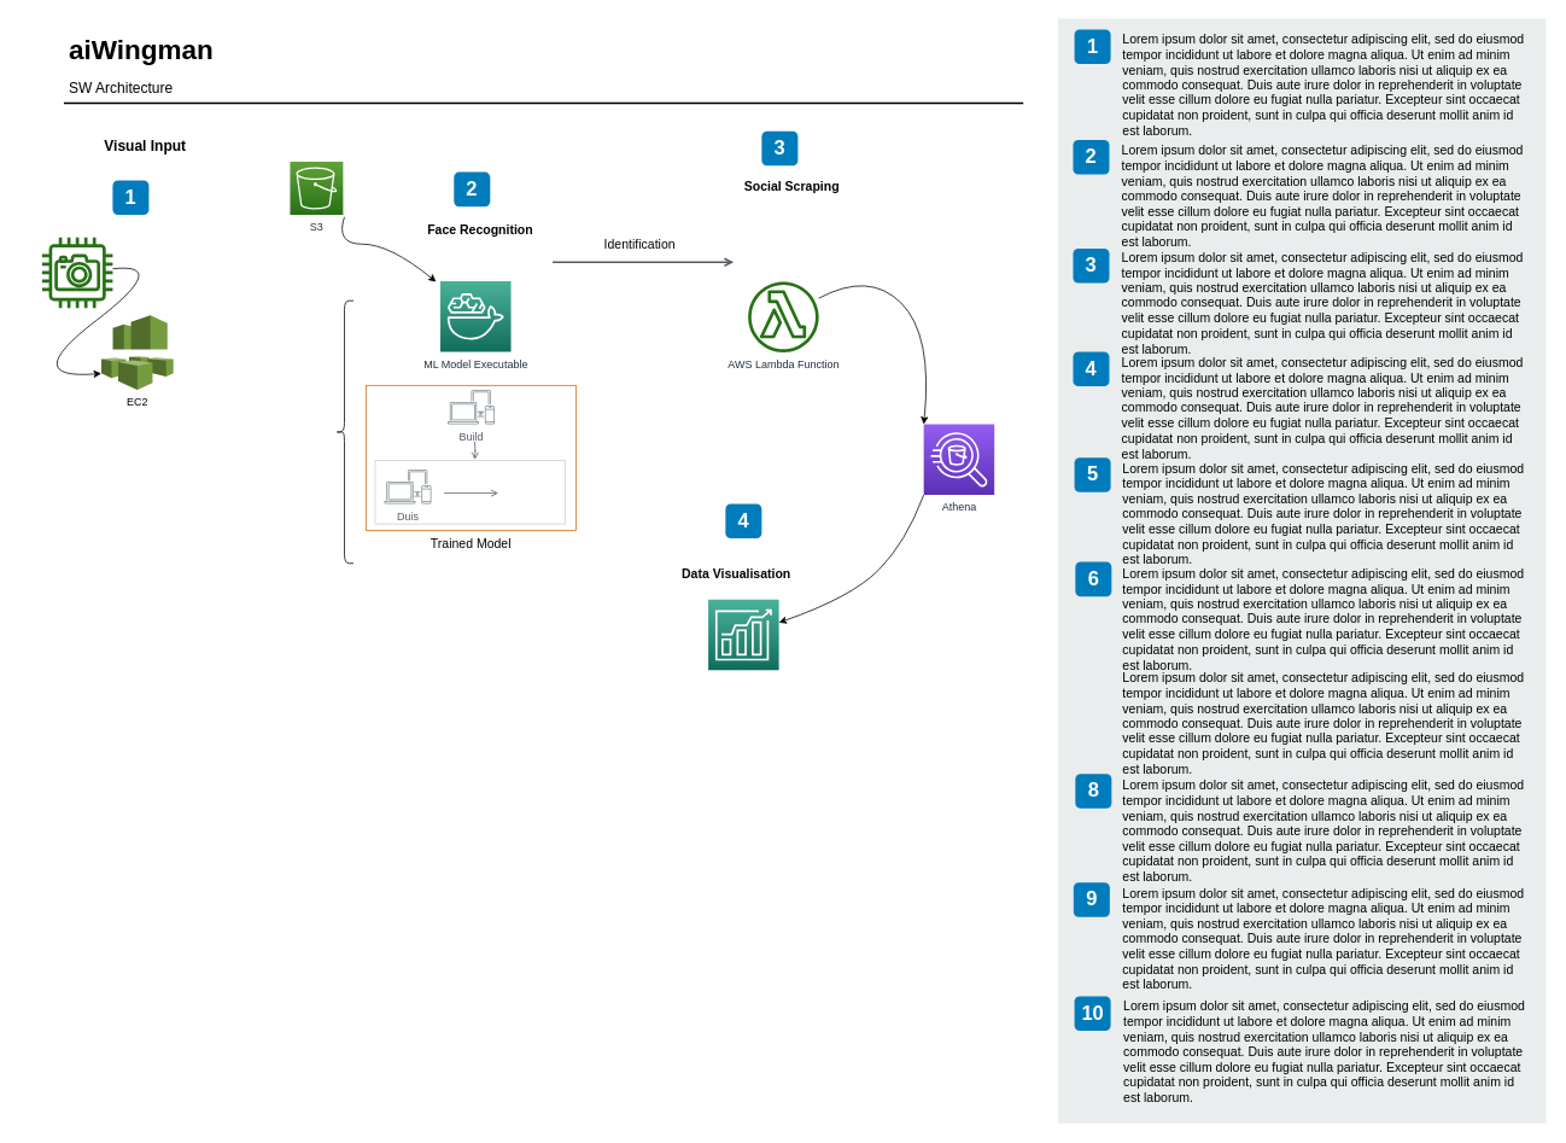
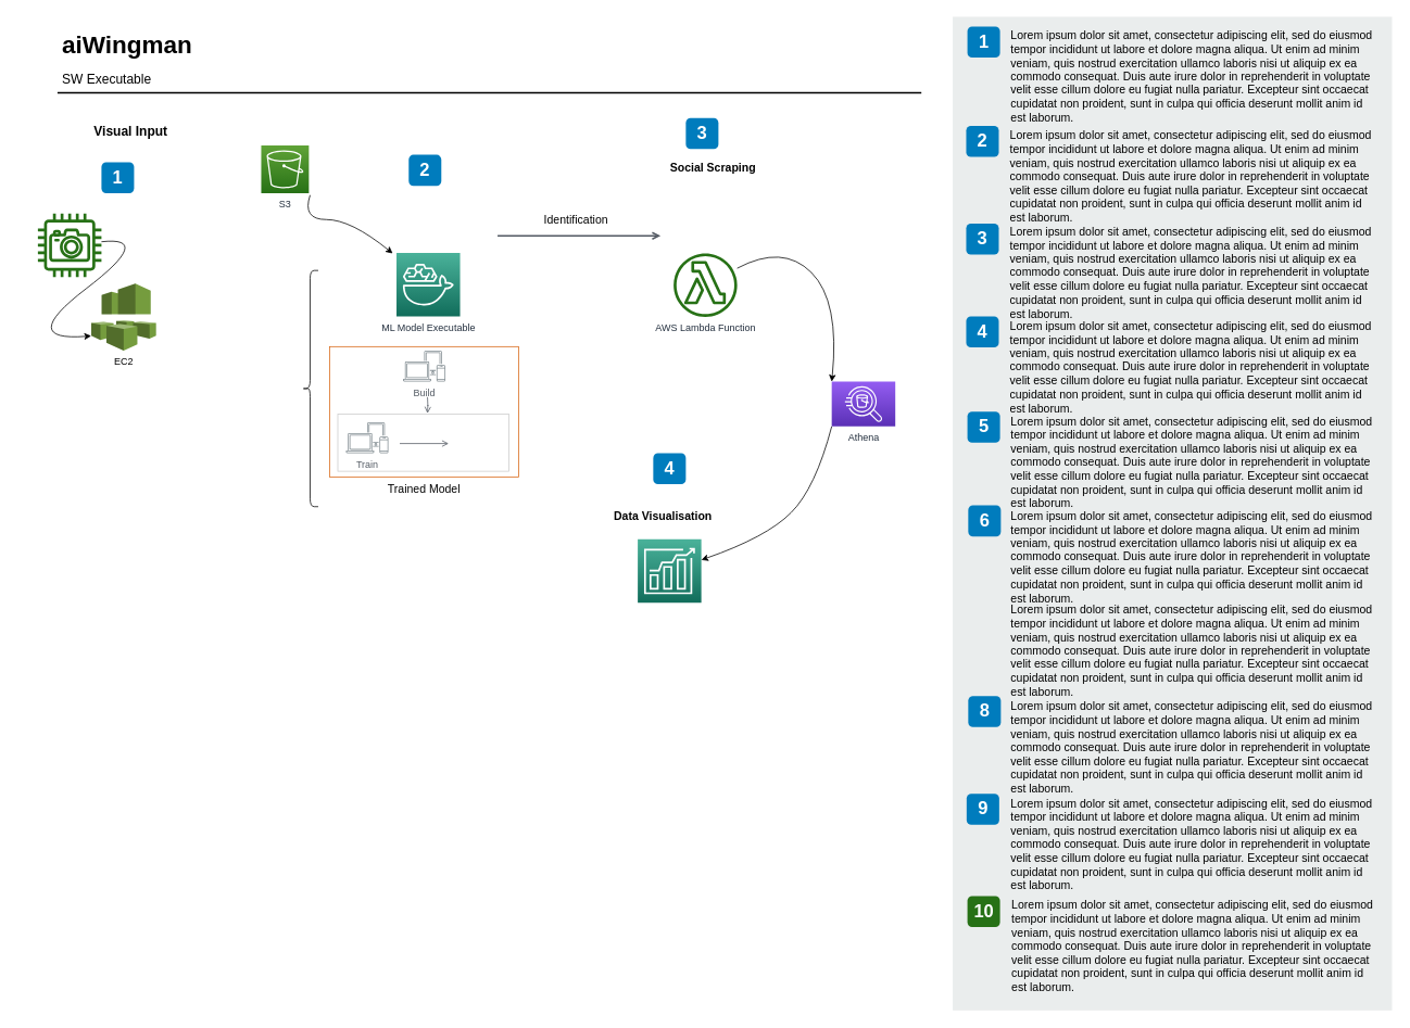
  <mxCell id="0" />
  <mxCell id="1" parent="0" />
  <mxCell id="2" value="" style="outlineConnect=0;fontColor=#232F3E;gradientColor=none;fillColor=#277116;strokeColor=none;dashed=0;verticalLabelPosition=bottom;verticalAlign=top;align=center;html=1;fontSize=12;fontStyle=0;aspect=fixed;pointerEvents=1;shape=mxgraph.aws4.camera;" parent="1" vertex="1"><mxGeometry x="46" y="261.5" width="78" height="78" as="geometry" /></mxCell>
  <mxCell id="3" value="1" style="rounded=1;whiteSpace=wrap;html=1;fillColor=#007CBD;strokeColor=none;fontColor=#FFFFFF;fontStyle=1;fontSize=22;" parent="1" vertex="1"><mxGeometry x="124" y="198.5" width="40" height="38" as="geometry" /></mxCell>
  <mxCell id="4" value="2" style="rounded=1;whiteSpace=wrap;html=1;fillColor=#007CBD;strokeColor=none;fontColor=#FFFFFF;fontStyle=1;fontSize=22;" parent="1" vertex="1"><mxGeometry x="501" y="189.5" width="40" height="38" as="geometry" /></mxCell>
  <mxCell id="5" value="3" style="rounded=1;whiteSpace=wrap;html=1;fillColor=#007CBD;strokeColor=none;fontColor=#FFFFFF;fontStyle=1;fontSize=22;" parent="1" vertex="1"><mxGeometry x="841" y="144.5" width="40" height="38" as="geometry" /></mxCell>
  <mxCell id="6" value="aiWingman" style="text;html=1;resizable=0;points=[];autosize=1;align=left;verticalAlign=top;spacingTop=-4;fontSize=30;fontStyle=1" parent="1" vertex="1"><mxGeometry x="74" y="33.5" width="180" height="40" as="geometry" /></mxCell>
- <mxCell id="7" value="SW Architecture&lt;br&gt;" style="text;html=1;resizable=0;points=[];autosize=1;align=left;verticalAlign=top;spacingTop=-4;fontSize=16;" parent="1" vertex="1"><mxGeometry x="74" y="83.5" width="140" height="30" as="geometry" /></mxCell>
+ <mxCell id="7" value="SW Executable&lt;br&gt;" style="text;html=1;resizable=0;points=[];autosize=1;align=left;verticalAlign=top;spacingTop=-4;fontSize=16;" parent="1" vertex="1"><mxGeometry x="74" y="83.5" width="140" height="30" as="geometry" /></mxCell>
  <mxCell id="8" value="Visual Input" style="text;html=1;resizable=0;points=[];autosize=1;align=left;verticalAlign=top;spacingTop=-4;fontSize=16;fontStyle=1" parent="1" vertex="1"><mxGeometry x="113" y="148.5" width="110" height="30" as="geometry" /></mxCell>
  <mxCell id="9" value="" style="line;strokeWidth=2;html=1;fontSize=14;" parent="1" vertex="1"><mxGeometry x="70" y="108.5" width="1060" height="10" as="geometry" /></mxCell>
- <mxCell id="10" value="&lt;span&gt;Face Recognition&lt;/span&gt;" style="text;html=1;resizable=0;points=[];autosize=1;align=left;verticalAlign=top;spacingTop=-4;fontSize=14;fontStyle=1" parent="1" vertex="1"><mxGeometry x="470" y="241.5" width="140" height="20" as="geometry" /></mxCell>
  <mxCell id="11" value="" style="shape=curlyBracket;whiteSpace=wrap;html=1;rounded=1;fontSize=14;" parent="1" vertex="1"><mxGeometry x="370" y="331.5" width="20" height="290" as="geometry" /></mxCell>
  <mxCell id="12" value="&lt;span&gt;Identification&lt;/span&gt;" style="edgeStyle=orthogonalEdgeStyle;html=1;endArrow=open;elbow=vertical;startArrow=none;endFill=0;strokeColor=#545B64;rounded=0;fontSize=14;strokeWidth=2;" parent="1" edge="1"><mxGeometry x="-0.037" y="20" width="100" relative="1" as="geometry"><mxPoint x="610" y="289" as="sourcePoint" /><mxPoint x="810" y="289" as="targetPoint" /><mxPoint as="offset" /></mxGeometry></mxCell>
  <mxCell id="13" value="" style="rounded=0;whiteSpace=wrap;html=1;fillColor=#EAEDED;fontSize=22;fontColor=#FFFFFF;strokeColor=none;labelBackgroundColor=none;" parent="1" vertex="1"><mxGeometry x="1168.5" y="20" width="539" height="1220" as="geometry" /></mxCell>
  <mxCell id="14" value="1" style="rounded=1;whiteSpace=wrap;html=1;fillColor=#007CBD;strokeColor=none;fontColor=#FFFFFF;fontStyle=1;fontSize=22;labelBackgroundColor=none;" parent="1" vertex="1"><mxGeometry x="1186.5" y="32" width="40" height="38" as="geometry" /></mxCell>
  <mxCell id="15" value="2" style="rounded=1;whiteSpace=wrap;html=1;fillColor=#007CBD;strokeColor=none;fontColor=#FFFFFF;fontStyle=1;fontSize=22;labelBackgroundColor=none;" parent="1" vertex="1"><mxGeometry x="1185" y="154" width="40" height="38" as="geometry" /></mxCell>
  <mxCell id="16" value="3" style="rounded=1;whiteSpace=wrap;html=1;fillColor=#007CBD;strokeColor=none;fontColor=#FFFFFF;fontStyle=1;fontSize=22;labelBackgroundColor=none;" parent="1" vertex="1"><mxGeometry x="1185" y="274" width="40" height="38" as="geometry" /></mxCell>
  <mxCell id="17" value="4" style="rounded=1;whiteSpace=wrap;html=1;fillColor=#007CBD;strokeColor=none;fontColor=#FFFFFF;fontStyle=1;fontSize=22;labelBackgroundColor=none;" parent="1" vertex="1"><mxGeometry x="1185" y="388" width="40" height="38" as="geometry" /></mxCell>
  <mxCell id="18" value="5" style="rounded=1;whiteSpace=wrap;html=1;fillColor=#007CBD;strokeColor=none;fontColor=#FFFFFF;fontStyle=1;fontSize=22;labelBackgroundColor=none;" parent="1" vertex="1"><mxGeometry x="1186.5" y="505" width="40" height="38" as="geometry" /></mxCell>
  <mxCell id="19" value="6" style="rounded=1;whiteSpace=wrap;html=1;fillColor=#007CBD;strokeColor=none;fontColor=#FFFFFF;fontStyle=1;fontSize=22;labelBackgroundColor=none;" parent="1" vertex="1"><mxGeometry x="1187.5" y="620" width="40" height="38" as="geometry" /></mxCell>
  <mxCell id="20" value="8" style="rounded=1;whiteSpace=wrap;html=1;fillColor=#007CBD;strokeColor=none;fontColor=#FFFFFF;fontStyle=1;fontSize=22;labelBackgroundColor=none;" parent="1" vertex="1"><mxGeometry x="1187.5" y="854" width="40" height="38" as="geometry" /></mxCell>
  <mxCell id="21" value="9" style="rounded=1;whiteSpace=wrap;html=1;fillColor=#007CBD;strokeColor=none;fontColor=#FFFFFF;fontStyle=1;fontSize=22;labelBackgroundColor=none;" parent="1" vertex="1"><mxGeometry x="1185.5" y="974" width="40" height="38" as="geometry" /></mxCell>
  <mxCell id="22" value="&lt;span&gt;Lorem ipsum dolor sit amet, consectetur adipiscing elit, sed do eiusmod tempor incididunt ut labore et dolore magna aliqua. Ut enim ad minim veniam, quis nostrud exercitation ullamco laboris nisi ut aliquip ex ea commodo consequat. Duis aute irure dolor in reprehenderit in voluptate velit esse cillum dolore eu fugiat nulla pariatur. Excepteur sint occaecat cupidatat non proident, sunt in culpa qui officia deserunt mollit anim id est laborum.&lt;/span&gt;&lt;br&gt;" style="text;html=1;align=left;verticalAlign=top;spacingTop=-4;fontSize=14;labelBackgroundColor=none;whiteSpace=wrap;" parent="1" vertex="1"><mxGeometry x="1238" y="31.5" width="449" height="118" as="geometry" /></mxCell>
  <mxCell id="23" value="&lt;span&gt;Lorem ipsum dolor sit amet, consectetur adipiscing elit, sed do eiusmod tempor incididunt ut labore et dolore magna aliqua. Ut enim ad minim veniam, quis nostrud exercitation ullamco laboris nisi ut aliquip ex ea commodo consequat. Duis aute irure dolor in reprehenderit in voluptate velit esse cillum dolore eu fugiat nulla pariatur. Excepteur sint occaecat cupidatat non proident, sunt in culpa qui officia deserunt mollit anim id est laborum.&lt;/span&gt;&lt;br&gt;" style="text;html=1;align=left;verticalAlign=top;spacingTop=-4;fontSize=14;labelBackgroundColor=none;whiteSpace=wrap;" parent="1" vertex="1"><mxGeometry x="1237" y="154.5" width="450" height="115" as="geometry" /></mxCell>
  <mxCell id="24" value="&lt;span&gt;Lorem ipsum dolor sit amet, consectetur adipiscing elit, sed do eiusmod tempor incididunt ut labore et dolore magna aliqua. Ut enim ad minim veniam, quis nostrud exercitation ullamco laboris nisi ut aliquip ex ea commodo consequat. Duis aute irure dolor in reprehenderit in voluptate velit esse cillum dolore eu fugiat nulla pariatur. Excepteur sint occaecat cupidatat non proident, sunt in culpa qui officia deserunt mollit anim id est laborum.&lt;/span&gt;&lt;br&gt;" style="text;html=1;align=left;verticalAlign=top;spacingTop=-4;fontSize=14;labelBackgroundColor=none;whiteSpace=wrap;" parent="1" vertex="1"><mxGeometry x="1237" y="272.5" width="450" height="117" as="geometry" /></mxCell>
  <mxCell id="25" value="&lt;span&gt;Lorem ipsum dolor sit amet, consectetur adipiscing elit, sed do eiusmod tempor incididunt ut labore et dolore magna aliqua. Ut enim ad minim veniam, quis nostrud exercitation ullamco laboris nisi ut aliquip ex ea commodo consequat. Duis aute irure dolor in reprehenderit in voluptate velit esse cillum dolore eu fugiat nulla pariatur. Excepteur sint occaecat cupidatat non proident, sunt in culpa qui officia deserunt mollit anim id est laborum.&lt;/span&gt;&lt;br&gt;" style="text;html=1;align=left;verticalAlign=top;spacingTop=-4;fontSize=14;labelBackgroundColor=none;whiteSpace=wrap;" parent="1" vertex="1"><mxGeometry x="1237" y="388.5" width="450" height="121" as="geometry" /></mxCell>
  <mxCell id="26" value="&lt;span&gt;Lorem ipsum dolor sit amet, consectetur adipiscing elit, sed do eiusmod tempor incididunt ut labore et dolore magna aliqua. Ut enim ad minim veniam, quis nostrud exercitation ullamco laboris nisi ut aliquip ex ea commodo consequat. Duis aute irure dolor in reprehenderit in voluptate velit esse cillum dolore eu fugiat nulla pariatur. Excepteur sint occaecat cupidatat non proident, sunt in culpa qui officia deserunt mollit anim id est laborum.&lt;/span&gt;&lt;br&gt;" style="text;html=1;align=left;verticalAlign=top;spacingTop=-4;fontSize=14;labelBackgroundColor=none;whiteSpace=wrap;" parent="1" vertex="1"><mxGeometry x="1238" y="505.5" width="449" height="114" as="geometry" /></mxCell>
  <mxCell id="27" value="&lt;span&gt;Lorem ipsum dolor sit amet, consectetur adipiscing elit, sed do eiusmod tempor incididunt ut labore et dolore magna aliqua. Ut enim ad minim veniam, quis nostrud exercitation ullamco laboris nisi ut aliquip ex ea commodo consequat. Duis aute irure dolor in reprehenderit in voluptate velit esse cillum dolore eu fugiat nulla pariatur. Excepteur sint occaecat cupidatat non proident, sunt in culpa qui officia deserunt mollit anim id est laborum.&lt;/span&gt;&lt;br&gt;" style="text;html=1;align=left;verticalAlign=top;spacingTop=-4;fontSize=14;labelBackgroundColor=none;whiteSpace=wrap;" parent="1" vertex="1"><mxGeometry x="1238" y="621.5" width="450" height="118" as="geometry" /></mxCell>
  <mxCell id="28" value="&lt;span&gt;Lorem ipsum dolor sit amet, consectetur adipiscing elit, sed do eiusmod tempor incididunt ut labore et dolore magna aliqua. Ut enim ad minim veniam, quis nostrud exercitation ullamco laboris nisi ut aliquip ex ea commodo consequat. Duis aute irure dolor in reprehenderit in voluptate velit esse cillum dolore eu fugiat nulla pariatur. Excepteur sint occaecat cupidatat non proident, sunt in culpa qui officia deserunt mollit anim id est laborum.&lt;/span&gt;&lt;br&gt;" style="text;html=1;align=left;verticalAlign=top;spacingTop=-4;fontSize=14;labelBackgroundColor=none;whiteSpace=wrap;" parent="1" vertex="1"><mxGeometry x="1238" y="736.5" width="449" height="113" as="geometry" /></mxCell>
  <mxCell id="29" value="&lt;span&gt;Lorem ipsum dolor sit amet, consectetur adipiscing elit, sed do eiusmod tempor incididunt ut labore et dolore magna aliqua. Ut enim ad minim veniam, quis nostrud exercitation ullamco laboris nisi ut aliquip ex ea commodo consequat. Duis aute irure dolor in reprehenderit in voluptate velit esse cillum dolore eu fugiat nulla pariatur. Excepteur sint occaecat cupidatat non proident, sunt in culpa qui officia deserunt mollit anim id est laborum.&lt;/span&gt;&lt;br&gt;" style="text;html=1;align=left;verticalAlign=top;spacingTop=-4;fontSize=14;labelBackgroundColor=none;whiteSpace=wrap;" parent="1" vertex="1"><mxGeometry x="1238" y="855.5" width="449" height="124" as="geometry" /></mxCell>
  <mxCell id="30" value="&lt;span&gt;Lorem ipsum dolor sit amet, consectetur adipiscing elit, sed do eiusmod tempor incididunt ut labore et dolore magna aliqua. Ut enim ad minim veniam, quis nostrud exercitation ullamco laboris nisi ut aliquip ex ea commodo consequat. Duis aute irure dolor in reprehenderit in voluptate velit esse cillum dolore eu fugiat nulla pariatur. Excepteur sint occaecat cupidatat non proident, sunt in culpa qui officia deserunt mollit anim id est laborum.&lt;/span&gt;&lt;br&gt;" style="text;html=1;align=left;verticalAlign=top;spacingTop=-4;fontSize=14;labelBackgroundColor=none;whiteSpace=wrap;" parent="1" vertex="1"><mxGeometry x="1238" y="974.5" width="449" height="115" as="geometry" /></mxCell>
- <mxCell id="31" value="10" style="rounded=1;whiteSpace=wrap;html=1;fillColor=#007CBD;strokeColor=none;fontColor=#FFFFFF;fontStyle=1;fontSize=22;labelBackgroundColor=none;" parent="1" vertex="1"><mxGeometry x="1186.5" y="1099.5" width="40" height="38" as="geometry" /></mxCell>
+ <mxCell id="31" value="10" style="rounded=1;whiteSpace=wrap;html=1;fillColor=#277116;strokeColor=none;fontColor=#FFFFFF;fontStyle=1;fontSize=22;labelBackgroundColor=none;" parent="1" vertex="1"><mxGeometry x="1186.5" y="1099.5" width="40" height="38" as="geometry" /></mxCell>
  <mxCell id="32" value="&lt;span&gt;Lorem ipsum dolor sit amet, consectetur adipiscing elit, sed do eiusmod tempor incididunt ut labore et dolore magna aliqua. Ut enim ad minim veniam, quis nostrud exercitation ullamco laboris nisi ut aliquip ex ea commodo consequat. Duis aute irure dolor in reprehenderit in voluptate velit esse cillum dolore eu fugiat nulla pariatur. Excepteur sint occaecat cupidatat non proident, sunt in culpa qui officia deserunt mollit anim id est laborum.&lt;/span&gt;&lt;br&gt;" style="text;html=1;align=left;verticalAlign=top;spacingTop=-4;fontSize=14;labelBackgroundColor=none;whiteSpace=wrap;" parent="1" vertex="1"><mxGeometry x="1239" y="1100" width="449" height="115" as="geometry" /></mxCell>
  <mxCell id="33" value="AWS Lambda Function" style="outlineConnect=0;fontColor=#232F3E;gradientColor=none;fillColor=#277116;strokeColor=none;dashed=0;verticalLabelPosition=bottom;verticalAlign=top;align=center;html=1;fontSize=12;fontStyle=0;aspect=fixed;pointerEvents=1;shape=mxgraph.aws4.lambda_function;" parent="1" vertex="1"><mxGeometry x="826" y="310.5" width="78" height="78" as="geometry" /></mxCell>
  <mxCell id="34" value="Social Scraping" style="text;html=1;resizable=0;points=[];autosize=1;align=left;verticalAlign=top;spacingTop=-4;fontSize=14;fontStyle=1" parent="1" vertex="1"><mxGeometry x="820" y="193.5" width="130" height="20" as="geometry" /></mxCell>
  <mxCell id="35" value="Trained Model&lt;br&gt;" style="whiteSpace=wrap;html=1;fillColor=none;fontSize=14;fontColor=#000000;dashed=0;fontStyle=0;align=center;verticalAlign=top;strokeColor=#D86613;gradientColor=none;spacingLeft=0;labelPosition=center;verticalLabelPosition=bottom;container=1;pointerEvents=0;collapsible=0;recursiveResize=0;" parent="1" vertex="1"><mxGeometry x="404" y="425" width="232" height="160" as="geometry" /></mxCell>
  <mxCell id="36" value="" style="whiteSpace=wrap;html=1;fillColor=none;fontSize=14;fontColor=#000000;dashed=0;fontStyle=0;align=center;verticalAlign=top;strokeColor=#CCCCCC;gradientColor=none;spacingLeft=0;labelPosition=center;verticalLabelPosition=bottom;" parent="1" vertex="1"><mxGeometry x="414" y="508" width="210" height="70" as="geometry" /></mxCell>
  <mxCell id="37" value="Build" style="outlineConnect=0;gradientColor=none;fontColor=#545B64;strokeColor=none;fillColor=#879196;dashed=0;verticalLabelPosition=bottom;verticalAlign=top;align=center;html=1;fontSize=12;fontStyle=0;aspect=fixed;shape=mxgraph.aws4.illustration_devices;pointerEvents=1" parent="1" vertex="1"><mxGeometry x="494" y="430" width="52" height="38" as="geometry" /></mxCell>
- <mxCell id="38" value="Duis" style="outlineConnect=0;gradientColor=none;fontColor=#545B64;strokeColor=none;fillColor=#879196;dashed=0;verticalLabelPosition=bottom;verticalAlign=top;align=center;html=1;fontSize=12;fontStyle=0;aspect=fixed;shape=mxgraph.aws4.illustration_devices;pointerEvents=1" parent="1" vertex="1"><mxGeometry x="424" y="518" width="52" height="38" as="geometry" /></mxCell>
+ <mxCell id="38" value="Train" style="outlineConnect=0;gradientColor=none;fontColor=#545B64;strokeColor=none;fillColor=#879196;dashed=0;verticalLabelPosition=bottom;verticalAlign=top;align=center;html=1;fontSize=12;fontStyle=0;aspect=fixed;shape=mxgraph.aws4.illustration_devices;pointerEvents=1" parent="1" vertex="1"><mxGeometry x="424" y="518" width="52" height="38" as="geometry" /></mxCell>
  <mxCell id="39" value="" style="edgeStyle=orthogonalEdgeStyle;html=1;endArrow=open;elbow=vertical;startArrow=none;endFill=0;strokeColor=#545B64;rounded=0;fontSize=14;" parent="1" edge="1"><mxGeometry width="100" relative="1" as="geometry"><mxPoint x="490" y="544" as="sourcePoint" /><mxPoint x="550" y="544" as="targetPoint" /></mxGeometry></mxCell>
  <mxCell id="40" value="" style="edgeStyle=orthogonalEdgeStyle;html=1;endArrow=open;elbow=vertical;startArrow=none;endFill=0;strokeColor=#545B64;rounded=0;fontSize=14;" parent="1" edge="1"><mxGeometry width="100" relative="1" as="geometry"><mxPoint x="524" y="486.968" as="sourcePoint" /><mxPoint x="524" y="506.968" as="targetPoint" /></mxGeometry></mxCell>
  <mxCell id="41" value="4" style="rounded=1;whiteSpace=wrap;html=1;fillColor=#007CBD;strokeColor=none;fontColor=#FFFFFF;fontStyle=1;fontSize=22;" parent="1" vertex="1"><mxGeometry x="801" y="556" width="40" height="38" as="geometry" /></mxCell>
  <mxCell id="42" value="S3" style="sketch=0;points=[[0,0,0],[0.25,0,0],[0.5,0,0],[0.75,0,0],[1,0,0],[0,1,0],[0.25,1,0],[0.5,1,0],[0.75,1,0],[1,1,0],[0,0.25,0],[0,0.5,0],[0,0.75,0],[1,0.25,0],[1,0.5,0],[1,0.75,0]];outlineConnect=0;fontColor=#232F3E;gradientColor=#60A337;gradientDirection=north;fillColor=#277116;strokeColor=#ffffff;dashed=0;verticalLabelPosition=bottom;verticalAlign=top;align=center;html=1;fontSize=12;fontStyle=0;aspect=fixed;shape=mxgraph.aws4.resourceIcon;resIcon=mxgraph.aws4.s3;" parent="1" vertex="1"><mxGeometry x="320" y="178" width="58.5" height="58.5" as="geometry" /></mxCell>
  <mxCell id="43" value="" style="curved=1;endArrow=classic;html=1;rounded=0;" parent="1" edge="1"><mxGeometry width="50" height="50" relative="1" as="geometry"><mxPoint x="380" y="239" as="sourcePoint" /><mxPoint x="481.288" y="310.6" as="targetPoint" /><Array as="points"><mxPoint x="370" y="269" /><mxPoint x="430" y="269" /></Array></mxGeometry></mxCell>
  <mxCell id="44" value="Data Visualisation" style="text;html=1;resizable=0;points=[];autosize=1;align=left;verticalAlign=top;spacingTop=-4;fontSize=14;fontStyle=1" parent="1" vertex="1"><mxGeometry x="751" y="621.5" width="140" height="20" as="geometry" /></mxCell>
  <mxCell id="45" value="ML Model Executable&lt;br&gt;" style="sketch=0;points=[[0,0,0],[0.25,0,0],[0.5,0,0],[0.75,0,0],[1,0,0],[0,1,0],[0.25,1,0],[0.5,1,0],[0.75,1,0],[1,1,0],[0,0.25,0],[0,0.5,0],[0,0.75,0],[1,0.25,0],[1,0.5,0],[1,0.75,0]];outlineConnect=0;fontColor=#232F3E;gradientColor=#4AB29A;gradientDirection=north;fillColor=#116D5B;strokeColor=#ffffff;dashed=0;verticalLabelPosition=bottom;verticalAlign=top;align=center;html=1;fontSize=12;fontStyle=0;aspect=fixed;shape=mxgraph.aws4.resourceIcon;resIcon=mxgraph.aws4.deep_learning_containers;" parent="1" vertex="1"><mxGeometry x="486" y="310" width="78" height="78" as="geometry" /></mxCell>
  <mxCell id="46" value="" style="sketch=0;points=[[0,0,0],[0.25,0,0],[0.5,0,0],[0.75,0,0],[1,0,0],[0,1,0],[0.25,1,0],[0.5,1,0],[0.75,1,0],[1,1,0],[0,0.25,0],[0,0.5,0],[0,0.75,0],[1,0.25,0],[1,0.5,0],[1,0.75,0]];outlineConnect=0;fontColor=#232F3E;gradientColor=#4AB29A;gradientDirection=north;fillColor=#116D5B;strokeColor=#ffffff;dashed=0;verticalLabelPosition=bottom;verticalAlign=top;align=center;html=1;fontSize=12;fontStyle=0;aspect=fixed;shape=mxgraph.aws4.resourceIcon;resIcon=mxgraph.aws4.forecast;" parent="1" vertex="1"><mxGeometry x="782" y="661.5" width="78" height="78" as="geometry" /></mxCell>
- <mxCell id="47" value="Athena" style="sketch=0;points=[[0,0,0],[0.25,0,0],[0.5,0,0],[0.75,0,0],[1,0,0],[0,1,0],[0.25,1,0],[0.5,1,0],[0.75,1,0],[1,1,0],[0,0.25,0],[0,0.5,0],[0,0.75,0],[1,0.25,0],[1,0.5,0],[1,0.75,0]];outlineConnect=0;fontColor=#232F3E;gradientColor=#945DF2;gradientDirection=north;fillColor=#5A30B5;strokeColor=#ffffff;dashed=0;verticalLabelPosition=bottom;verticalAlign=top;align=center;html=1;fontSize=12;fontStyle=0;aspect=fixed;shape=mxgraph.aws4.resourceIcon;resIcon=mxgraph.aws4.athena;" parent="1" vertex="1"><mxGeometry x="1020" y="468" width="78" height="78" as="geometry" /></mxCell>
+ <mxCell id="47" value="Athena" style="sketch=0;points=[[0,0,0],[0.25,0,0],[0.5,0,0],[0.75,0,0],[1,0,0],[0,1,0],[0.25,1,0],[0.5,1,0],[0.75,1,0],[1,1,0],[0,0.25,0],[0,0.5,0],[0,0.75,0],[1,0.25,0],[1,0.5,0],[1,0.75,0]];outlineConnect=0;fontColor=#232F3E;gradientColor=#945DF2;gradientDirection=north;fillColor=#5A30B5;strokeColor=#ffffff;dashed=0;verticalLabelPosition=bottom;verticalAlign=top;align=center;html=1;fontSize=12;fontStyle=0;aspect=fixed;shape=mxgraph.aws4.resourceIcon;resIcon=mxgraph.aws4.athena;" parent="1" vertex="1"><mxGeometry x="1020" y="468" width="78" height="55" as="geometry" /></mxCell>
  <mxCell id="48" value="" style="curved=1;endArrow=classic;html=1;rounded=0;entryX=0;entryY=0;entryDx=0;entryDy=0;entryPerimeter=0;" parent="1" source="33" target="47" edge="1"><mxGeometry width="50" height="50" relative="1" as="geometry"><mxPoint x="193" y="307" as="sourcePoint" /><mxPoint x="330" y="247" as="targetPoint" /><Array as="points"><mxPoint x="960" y="299" /><mxPoint x="1030" y="369" /></Array></mxGeometry></mxCell>
  <mxCell id="49" value="" style="curved=1;endArrow=classic;html=1;rounded=0;exitX=0;exitY=1;exitDx=0;exitDy=0;exitPerimeter=0;" parent="1" source="47" target="46" edge="1"><mxGeometry width="50" height="50" relative="1" as="geometry"><mxPoint x="914" y="298" as="sourcePoint" /><mxPoint x="1030" y="478" as="targetPoint" /><Array as="points"><mxPoint x="1000" y="599" /><mxPoint x="940" y="659" /></Array></mxGeometry></mxCell>
  <mxCell id="50" value="EC2" style="outlineConnect=0;dashed=0;verticalLabelPosition=bottom;verticalAlign=top;align=center;html=1;shape=mxgraph.aws3.ec2_systems_manager;fillColor=#759C3E;gradientColor=none;" vertex="1" parent="1"><mxGeometry x="111.5" y="347.5" width="79.5" height="82.5" as="geometry" /></mxCell>
  <mxCell id="51" value="" style="curved=1;endArrow=classic;html=1;rounded=0;entryX=0;entryY=0.78;entryDx=0;entryDy=0;entryPerimeter=0;" edge="1" parent="1" source="2" target="50"><mxGeometry width="50" height="50" relative="1" as="geometry"><mxPoint x="201" y="406" as="sourcePoint" /><mxPoint x="330" y="247" as="targetPoint" /><Array as="points"><mxPoint x="190" y="289" /><mxPoint x="20" y="419" /></Array></mxGeometry></mxCell>
